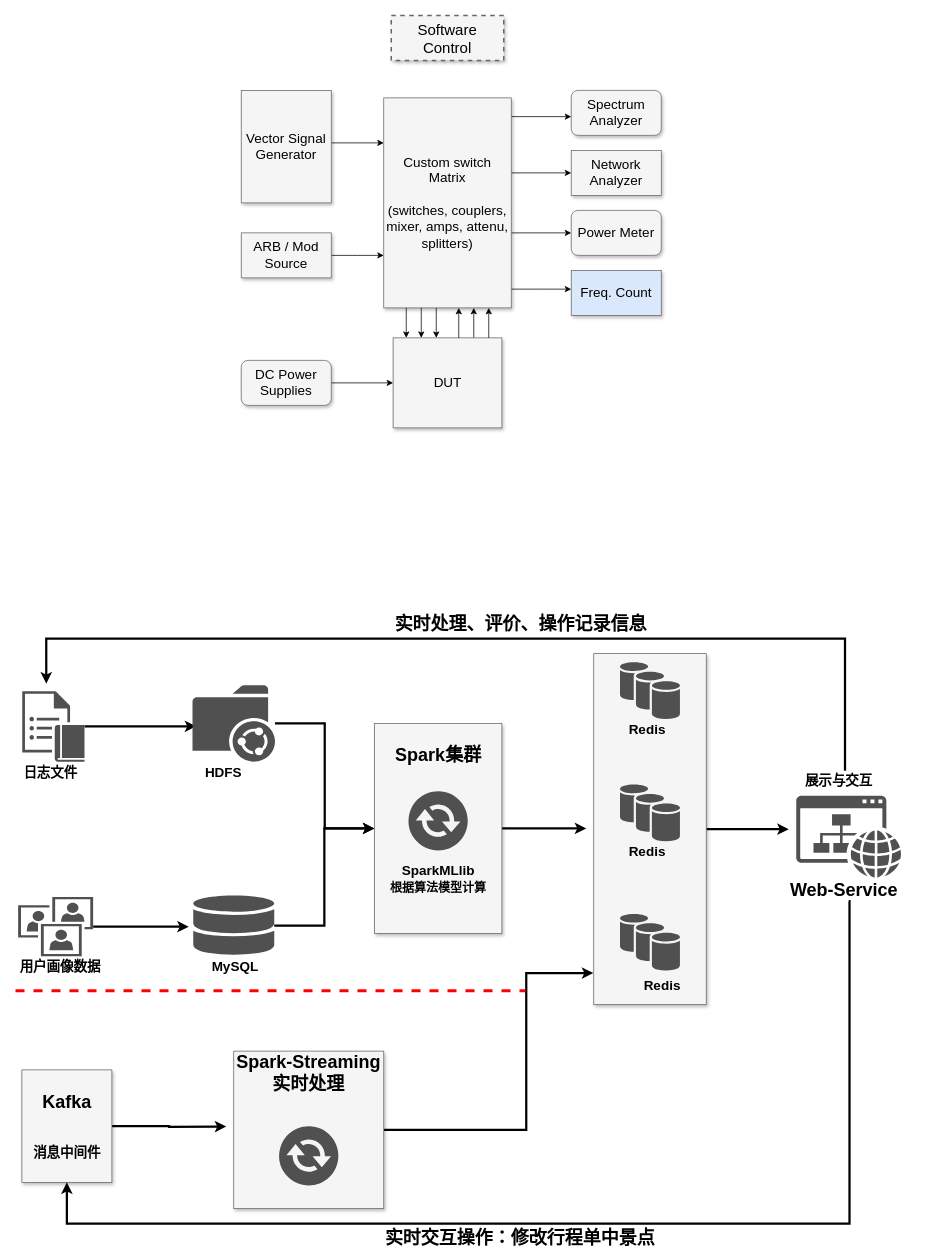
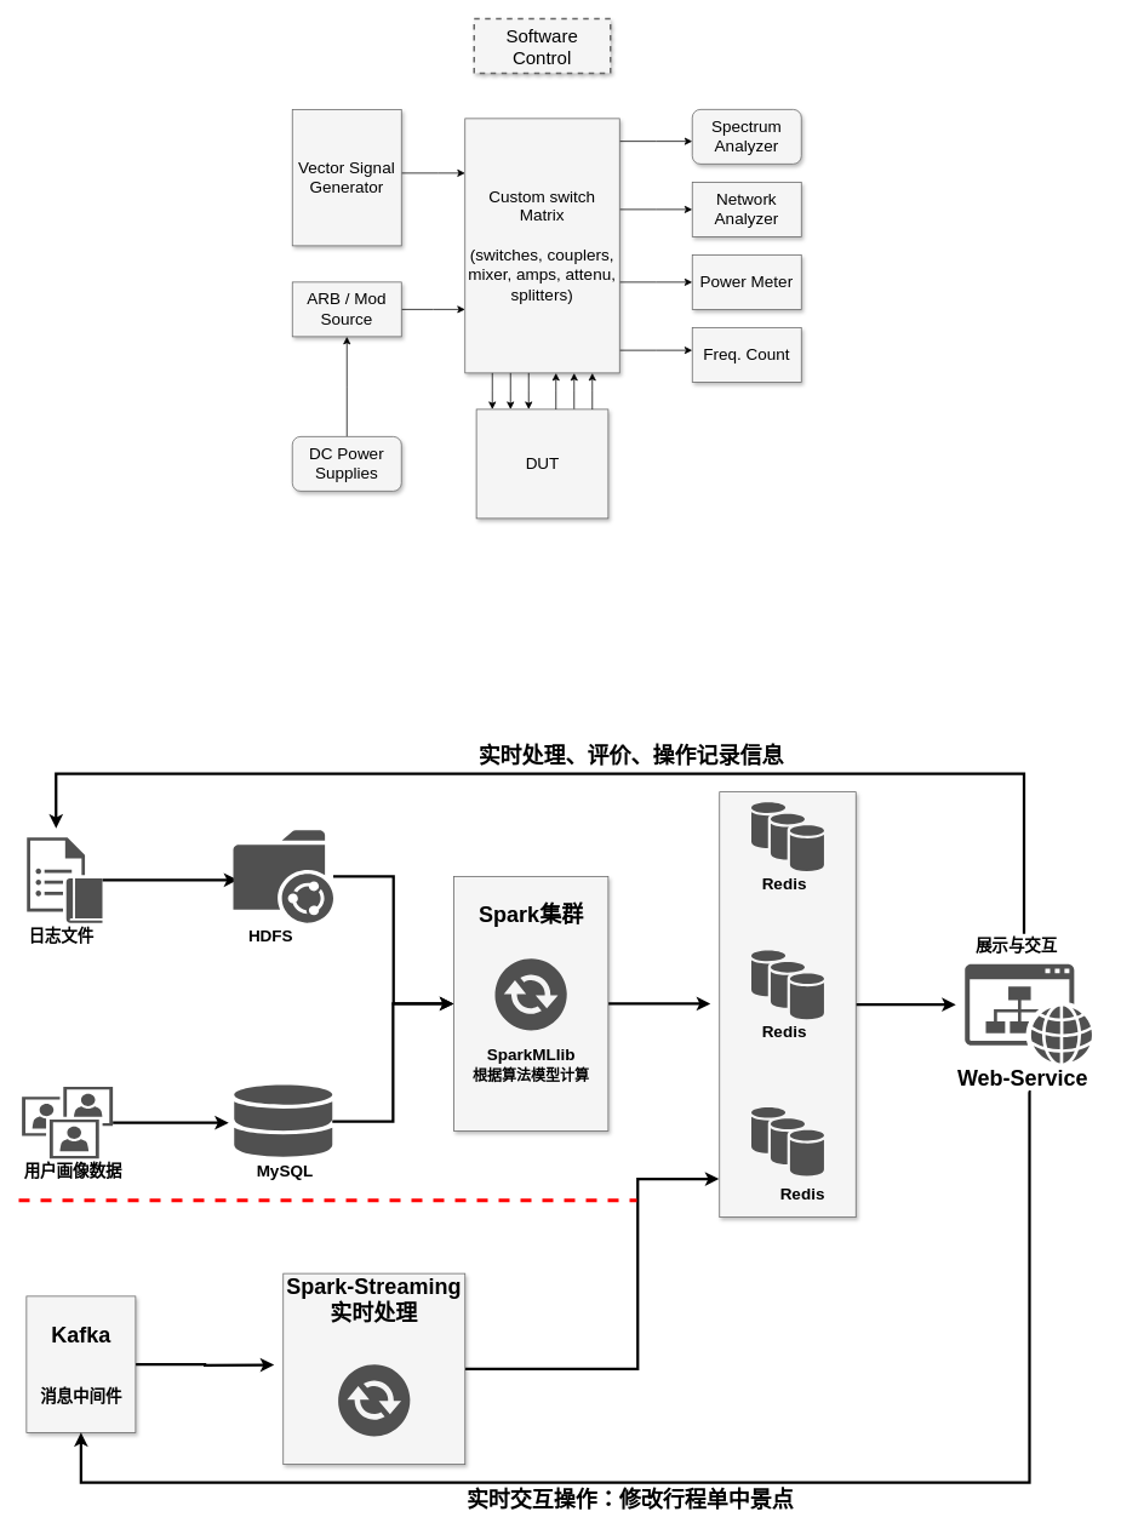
  <mxCell id="0" style=";html=1;" />
  <mxCell id="1" style=";html=1;" parent="0" />
  <mxCell id="2" style="edgeStyle=orthogonalEdgeStyle;rounded=0;orthogonalLoop=1;jettySize=auto;html=1;exitX=1;exitY=0.5;exitDx=0;exitDy=0;strokeWidth=3;" edge="1" parent="1" source="51"><mxGeometry relative="1" as="geometry"><mxPoint x="1051" y="1105" as="targetPoint" /></mxGeometry></mxCell>
  <mxCell id="3" value="Software Control" style="whiteSpace=wrap;html=1;shadow=1;fontSize=20;fillColor=#f5f5f5;strokeColor=#666666;strokeWidth=2;dashed=1;" parent="1" vertex="1"><mxGeometry x="521" y="20" width="150" height="60" as="geometry" /></mxCell>
  <mxCell id="4" style="edgeStyle=elbowEdgeStyle;rounded=0;html=1;startArrow=none;startFill=0;jettySize=auto;orthogonalLoop=1;fontSize=18;elbow=vertical;" parent="1" source="9" target="10" edge="1"><mxGeometry relative="1" as="geometry" /></mxCell>
  <mxCell id="5" style="edgeStyle=elbowEdgeStyle;rounded=0;html=1;startArrow=none;startFill=0;jettySize=auto;orthogonalLoop=1;fontSize=18;elbow=vertical;" parent="1" source="9" target="11" edge="1"><mxGeometry relative="1" as="geometry" /></mxCell>
  <mxCell id="6" style="edgeStyle=elbowEdgeStyle;rounded=0;html=1;startArrow=none;startFill=0;jettySize=auto;orthogonalLoop=1;fontSize=18;elbow=vertical;" parent="1" source="9" target="12" edge="1"><mxGeometry relative="1" as="geometry" /></mxCell>
  <mxCell id="7" style="edgeStyle=elbowEdgeStyle;rounded=0;html=1;startArrow=none;startFill=0;jettySize=auto;orthogonalLoop=1;fontSize=18;elbow=vertical;" parent="1" source="9" target="13" edge="1"><mxGeometry relative="1" as="geometry" /></mxCell>
  <mxCell id="8" style="edgeStyle=elbowEdgeStyle;rounded=0;html=1;startArrow=none;startFill=0;jettySize=auto;orthogonalLoop=1;fontSize=18;" parent="1" source="18" target="9" edge="1"><mxGeometry relative="1" as="geometry"><Array as="points"><mxPoint x="631" y="430" /></Array></mxGeometry></mxCell>
  <mxCell id="9" value="Custom switch Matrix&lt;div&gt;&lt;br&gt;&lt;/div&gt;&lt;div&gt;(switches, couplers, mixer, amps, attenu, splitters)&lt;/div&gt;" style="whiteSpace=wrap;html=1;shadow=1;fontSize=18;fillColor=#f5f5f5;strokeColor=#666666;" parent="1" vertex="1"><mxGeometry x="511" y="130" width="170" height="280" as="geometry" /></mxCell>
  <mxCell id="10" value="Spectrum Analyzer" style="whiteSpace=wrap;html=1;shadow=1;fontSize=18;fillColor=#f5f5f5;strokeColor=#666666;rounded=1;" parent="1" vertex="1"><mxGeometry x="761" y="120" width="120" height="60" as="geometry" /></mxCell>
  <mxCell id="11" value="Network Analyzer" style="whiteSpace=wrap;html=1;shadow=1;fontSize=18;fillColor=#f5f5f5;strokeColor=#666666;" parent="1" vertex="1"><mxGeometry x="761" y="200" width="120" height="60" as="geometry" /></mxCell>
- <mxCell id="12" value="Power Meter" style="whiteSpace=wrap;html=1;shadow=1;fontSize=18;fillColor=#f5f5f5;strokeColor=#666666;rounded=1;" parent="1" vertex="1"><mxGeometry x="761" y="280" width="120" height="60" as="geometry" /></mxCell>
- <mxCell id="13" value="Freq. Count" style="whiteSpace=wrap;html=1;shadow=1;fontSize=18;fillColor=#dae8fc;strokeColor=#666666;" parent="1" vertex="1"><mxGeometry x="761" y="360" width="120" height="60" as="geometry" /></mxCell>
+ <mxCell id="12" value="Power Meter" style="whiteSpace=wrap;html=1;shadow=1;fontSize=18;fillColor=#f5f5f5;strokeColor=#666666;" parent="1" vertex="1"><mxGeometry x="761" y="280" width="120" height="60" as="geometry" /></mxCell>
+ <mxCell id="13" value="Freq. Count" style="whiteSpace=wrap;html=1;shadow=1;fontSize=18;fillColor=#f5f5f5;strokeColor=#666666;" parent="1" vertex="1"><mxGeometry x="761" y="360" width="120" height="60" as="geometry" /></mxCell>
  <mxCell id="14" style="edgeStyle=elbowEdgeStyle;rounded=0;html=1;startArrow=none;startFill=0;jettySize=auto;orthogonalLoop=1;fontSize=18;elbow=vertical;" parent="1" source="15" target="9" edge="1"><mxGeometry relative="1" as="geometry"><Array as="points"><mxPoint x="481" y="190" /></Array></mxGeometry></mxCell>
  <mxCell id="15" value="Vector Signal Generator" style="whiteSpace=wrap;html=1;shadow=1;fontSize=18;fillColor=#f5f5f5;strokeColor=#666666;" parent="1" vertex="1"><mxGeometry x="321" y="120" width="120" height="150" as="geometry" /></mxCell>
  <mxCell id="16" style="edgeStyle=elbowEdgeStyle;rounded=0;html=1;startArrow=none;startFill=0;jettySize=auto;orthogonalLoop=1;fontSize=18;elbow=vertical;" parent="1" source="17" target="9" edge="1"><mxGeometry relative="1" as="geometry" /></mxCell>
  <mxCell id="17" value="ARB / Mod Source" style="whiteSpace=wrap;html=1;shadow=1;fontSize=18;fillColor=#f5f5f5;strokeColor=#666666;" parent="1" vertex="1"><mxGeometry x="321" y="310" width="120" height="60" as="geometry" /></mxCell>
  <mxCell id="18" value="DUT" style="whiteSpace=wrap;html=1;shadow=1;fontSize=18;fillColor=#f5f5f5;strokeColor=#666666;" parent="1" vertex="1"><mxGeometry x="523.5" y="450" width="145" height="120" as="geometry" /></mxCell>
- <mxCell id="19" style="edgeStyle=elbowEdgeStyle;rounded=0;html=1;startArrow=none;startFill=0;jettySize=auto;orthogonalLoop=1;fontSize=18;elbow=vertical;" parent="1" source="20" target="18" edge="1"><mxGeometry relative="1" as="geometry" /></mxCell>
+ <mxCell id="19" style="edgeStyle=elbowEdgeStyle;rounded=0;html=1;startArrow=none;startFill=0;jettySize=auto;orthogonalLoop=1;fontSize=18;elbow=vertical;" parent="1" source="20" target="17" edge="1"><mxGeometry relative="1" as="geometry" /></mxCell>
  <mxCell id="20" value="DC Power Supplies" style="whiteSpace=wrap;html=1;shadow=1;fontSize=18;fillColor=#f5f5f5;strokeColor=#666666;rounded=1;" parent="1" vertex="1"><mxGeometry x="321" y="480" width="120" height="60" as="geometry" /></mxCell>
  <mxCell id="21" style="edgeStyle=elbowEdgeStyle;rounded=0;html=1;startArrow=none;startFill=0;jettySize=auto;orthogonalLoop=1;fontSize=18;" parent="1" source="18" target="9" edge="1"><mxGeometry relative="1" as="geometry"><mxPoint x="661" y="460" as="sourcePoint" /><mxPoint x="661" y="420" as="targetPoint" /><Array as="points"><mxPoint x="651" y="430" /><mxPoint x="631" y="430" /></Array></mxGeometry></mxCell>
  <mxCell id="22" style="edgeStyle=elbowEdgeStyle;rounded=0;html=1;startArrow=none;startFill=0;jettySize=auto;orthogonalLoop=1;fontSize=18;" parent="1" edge="1"><mxGeometry relative="1" as="geometry"><mxPoint x="611" y="450" as="sourcePoint" /><mxPoint x="611" y="410" as="targetPoint" /><Array as="points"><mxPoint x="611" y="430" /><mxPoint x="611" y="430" /></Array></mxGeometry></mxCell>
  <mxCell id="23" style="edgeStyle=elbowEdgeStyle;rounded=0;html=1;startArrow=none;startFill=0;jettySize=auto;orthogonalLoop=1;fontSize=18;" parent="1" edge="1"><mxGeometry relative="1" as="geometry"><mxPoint x="581" y="410" as="sourcePoint" /><mxPoint x="581" y="450" as="targetPoint" /><Array as="points"><mxPoint x="581" y="430" /><mxPoint x="611" y="440" /></Array></mxGeometry></mxCell>
  <mxCell id="24" style="edgeStyle=elbowEdgeStyle;rounded=0;html=1;startArrow=none;startFill=0;jettySize=auto;orthogonalLoop=1;fontSize=18;" parent="1" edge="1"><mxGeometry relative="1" as="geometry"><mxPoint x="561" y="410" as="sourcePoint" /><mxPoint x="561" y="450" as="targetPoint" /><Array as="points"><mxPoint x="561" y="430" /><mxPoint x="591" y="440" /></Array></mxGeometry></mxCell>
  <mxCell id="25" style="edgeStyle=elbowEdgeStyle;rounded=0;html=1;startArrow=none;startFill=0;jettySize=auto;orthogonalLoop=1;fontSize=18;" parent="1" edge="1"><mxGeometry relative="1" as="geometry"><mxPoint x="541" y="410" as="sourcePoint" /><mxPoint x="541" y="450" as="targetPoint" /><Array as="points"><mxPoint x="541" y="430" /><mxPoint x="571" y="440" /></Array></mxGeometry></mxCell>
  <mxCell id="26" style="edgeStyle=orthogonalEdgeStyle;rounded=0;orthogonalLoop=1;jettySize=auto;html=1;entryX=0.045;entryY=0.539;entryDx=0;entryDy=0;entryPerimeter=0;strokeWidth=3;" edge="1" parent="1" source="27" target="30"><mxGeometry relative="1" as="geometry" /></mxCell>
  <mxCell id="27" value="" style="shadow=0;dashed=0;html=1;strokeColor=none;fillColor=#505050;labelPosition=center;verticalLabelPosition=bottom;verticalAlign=top;outlineConnect=0;align=center;shape=mxgraph.office.communications.journaling_rule;" vertex="1" parent="1"><mxGeometry x="29" y="921" width="83" height="94" as="geometry" /></mxCell>
  <mxCell id="28" value="&lt;font style=&quot;font-size: 18px&quot;&gt;&lt;b&gt;日志文件&lt;/b&gt;&lt;/font&gt;" style="text;html=1;resizable=0;points=[];autosize=1;align=left;verticalAlign=top;spacingTop=-4;" vertex="1" parent="1"><mxGeometry x="28.5" y="1017" width="90" height="20" as="geometry" /></mxCell>
  <mxCell id="29" style="edgeStyle=orthogonalEdgeStyle;rounded=0;orthogonalLoop=1;jettySize=auto;html=1;entryX=0;entryY=0.5;entryDx=0;entryDy=0;strokeWidth=3;" edge="1" parent="1" source="30" target="33"><mxGeometry relative="1" as="geometry" /></mxCell>
  <mxCell id="30" value="" style="shadow=0;dashed=0;html=1;strokeColor=none;fillColor=#505050;labelPosition=center;verticalLabelPosition=bottom;verticalAlign=top;outlineConnect=0;align=center;shape=mxgraph.office.concepts.folder_shared;" vertex="1" parent="1"><mxGeometry x="256" y="913" width="110" height="102" as="geometry" /></mxCell>
  <mxCell id="31" value="&lt;font style=&quot;font-size: 18px&quot;&gt;&lt;b&gt;HDFS&lt;/b&gt;&lt;/font&gt;" style="text;html=1;resizable=0;points=[];autosize=1;align=left;verticalAlign=top;spacingTop=-4;" vertex="1" parent="1"><mxGeometry x="271" y="1017" width="60" height="20" as="geometry" /></mxCell>
  <mxCell id="32" style="edgeStyle=orthogonalEdgeStyle;rounded=0;orthogonalLoop=1;jettySize=auto;html=1;strokeWidth=3;" edge="1" parent="1" source="33"><mxGeometry relative="1" as="geometry"><mxPoint x="781" y="1104" as="targetPoint" /></mxGeometry></mxCell>
  <mxCell id="33" value="&lt;div style=&quot;text-align: center&quot;&gt;&lt;span&gt;&lt;b&gt;&lt;font style=&quot;font-size: 24px&quot;&gt;Spark集群&lt;/font&gt;&lt;/b&gt;&lt;/span&gt;&lt;br&gt;&lt;/div&gt;&lt;div style=&quot;text-align: center&quot;&gt;&lt;br&gt;&lt;/div&gt;&lt;div style=&quot;text-align: center&quot;&gt;&lt;br&gt;&lt;/div&gt;&lt;div style=&quot;text-align: center&quot;&gt;&lt;br&gt;&lt;/div&gt;&lt;div style=&quot;text-align: center&quot;&gt;&lt;br&gt;&lt;/div&gt;&lt;div style=&quot;text-align: center&quot;&gt;&lt;br&gt;&lt;/div&gt;&lt;div style=&quot;text-align: center&quot;&gt;&lt;br&gt;&lt;/div&gt;&lt;div style=&quot;text-align: center&quot;&gt;&lt;b&gt;&lt;font style=&quot;font-size: 18px&quot;&gt;SparkMLlib&lt;/font&gt;&lt;/b&gt;&lt;/div&gt;&lt;div style=&quot;text-align: center&quot;&gt;&lt;b&gt;&lt;font size=&quot;3&quot;&gt;根据算法模型计算&lt;/font&gt;&lt;/b&gt;&lt;/div&gt;&lt;div style=&quot;text-align: center&quot;&gt;&lt;br&gt;&lt;/div&gt;" style="whiteSpace=wrap;html=1;shadow=1;fontSize=18;fillColor=#f5f5f5;strokeColor=#666666;" vertex="1" parent="1"><mxGeometry x="498.5" y="964" width="170" height="280" as="geometry" /></mxCell>
  <mxCell id="34" value="" style="shadow=0;dashed=0;html=1;strokeColor=none;fillColor=#505050;labelPosition=center;verticalLabelPosition=bottom;verticalAlign=top;outlineConnect=0;align=center;shape=mxgraph.office.communications.exchange_active_sync;" vertex="1" parent="1"><mxGeometry x="544" y="1054.5" width="79" height="79" as="geometry" /></mxCell>
  <mxCell id="35" style="edgeStyle=orthogonalEdgeStyle;rounded=0;orthogonalLoop=1;jettySize=auto;html=1;entryX=0;entryY=0.5;entryDx=0;entryDy=0;strokeWidth=3;" edge="1" parent="1" source="36" target="33"><mxGeometry relative="1" as="geometry" /></mxCell>
  <mxCell id="36" value="" style="shadow=0;dashed=0;html=1;strokeColor=none;fillColor=#505050;labelPosition=center;verticalLabelPosition=bottom;verticalAlign=top;outlineConnect=0;align=center;shape=mxgraph.office.databases.database_mini_2;" vertex="1" parent="1"><mxGeometry x="257" y="1193.5" width="108" height="80" as="geometry" /></mxCell>
  <mxCell id="37" value="&lt;b&gt;&lt;font style=&quot;font-size: 18px&quot;&gt;MySQL&lt;/font&gt;&lt;/b&gt;" style="text;html=1;resizable=0;points=[];autosize=1;align=left;verticalAlign=top;spacingTop=-4;" vertex="1" parent="1"><mxGeometry x="280" y="1274.5" width="80" height="20" as="geometry" /></mxCell>
  <mxCell id="38" style="edgeStyle=orthogonalEdgeStyle;rounded=0;orthogonalLoop=1;jettySize=auto;html=1;strokeWidth=3;" edge="1" parent="1" source="39"><mxGeometry relative="1" as="geometry"><mxPoint x="251" y="1235" as="targetPoint" /></mxGeometry></mxCell>
  <mxCell id="39" value="" style="shadow=0;dashed=0;html=1;strokeColor=none;fillColor=#505050;labelPosition=center;verticalLabelPosition=bottom;verticalAlign=top;outlineConnect=0;align=center;shape=mxgraph.office.users.user_accounts;" vertex="1" parent="1"><mxGeometry x="23.5" y="1195.5" width="100" height="79" as="geometry" /></mxCell>
  <mxCell id="40" value="&lt;b&gt;&lt;font style=&quot;font-size: 18px&quot;&gt;用户画像数据&lt;/font&gt;&lt;/b&gt;" style="text;html=1;resizable=0;points=[];autosize=1;align=left;verticalAlign=top;spacingTop=-4;" vertex="1" parent="1"><mxGeometry x="23.5" y="1274.5" width="120" height="20" as="geometry" /></mxCell>
  <mxCell id="41" style="edgeStyle=orthogonalEdgeStyle;rounded=0;orthogonalLoop=1;jettySize=auto;html=1;entryX=-0.004;entryY=0.91;entryDx=0;entryDy=0;entryPerimeter=0;strokeWidth=3;" edge="1" parent="1" source="42" target="51"><mxGeometry relative="1" as="geometry"><Array as="points"><mxPoint x="701" y="1506" /><mxPoint x="701" y="1297" /></Array></mxGeometry></mxCell>
  <mxCell id="42" value="&lt;div style=&quot;text-align: center&quot;&gt;&lt;span&gt;&lt;b&gt;&lt;font style=&quot;font-size: 24px&quot;&gt;Spark-&lt;/font&gt;&lt;/b&gt;&lt;/span&gt;&lt;b&gt;&lt;font style=&quot;font-size: 24px&quot;&gt;Streaming&lt;/font&gt;&lt;/b&gt;&lt;/div&gt;&lt;div style=&quot;text-align: center&quot;&gt;&lt;span&gt;&lt;b&gt;&lt;font style=&quot;font-size: 24px&quot;&gt;实时处理&lt;/font&gt;&lt;/b&gt;&lt;/span&gt;&lt;/div&gt;&lt;div style=&quot;text-align: center&quot;&gt;&lt;br&gt;&lt;/div&gt;&lt;div style=&quot;text-align: center&quot;&gt;&lt;br&gt;&lt;/div&gt;&lt;div style=&quot;text-align: center&quot;&gt;&lt;br&gt;&lt;/div&gt;&lt;div style=&quot;text-align: center&quot;&gt;&lt;br&gt;&lt;/div&gt;&lt;div style=&quot;text-align: center&quot;&gt;&lt;br&gt;&lt;/div&gt;&lt;div style=&quot;text-align: center&quot;&gt;&lt;br&gt;&lt;/div&gt;&lt;div style=&quot;text-align: center&quot;&gt;&lt;br&gt;&lt;/div&gt;" style="whiteSpace=wrap;html=1;shadow=1;fontSize=18;fillColor=#f5f5f5;strokeColor=#666666;" vertex="1" parent="1"><mxGeometry x="311" y="1401" width="200" height="210" as="geometry" /></mxCell>
  <mxCell id="43" value="" style="shadow=0;dashed=0;html=1;strokeColor=none;fillColor=#505050;labelPosition=center;verticalLabelPosition=bottom;verticalAlign=top;outlineConnect=0;align=center;shape=mxgraph.office.communications.exchange_active_sync;" vertex="1" parent="1"><mxGeometry x="371.5" y="1501" width="79" height="79" as="geometry" /></mxCell>
  <mxCell id="44" style="edgeStyle=orthogonalEdgeStyle;rounded=0;orthogonalLoop=1;jettySize=auto;html=1;exitX=1;exitY=0.5;exitDx=0;exitDy=0;strokeWidth=3;" edge="1" parent="1" source="45"><mxGeometry relative="1" as="geometry"><mxPoint x="301" y="1501.588" as="targetPoint" /></mxGeometry></mxCell>
  <mxCell id="45" value="&lt;font style=&quot;font-size: 24px&quot;&gt;&lt;b&gt;Kafka&lt;/b&gt;&lt;/font&gt;&lt;br&gt;&lt;br&gt;&lt;br&gt;&lt;b&gt;消息中间件&lt;/b&gt;&lt;br&gt;" style="whiteSpace=wrap;html=1;shadow=1;fontSize=18;fillColor=#f5f5f5;strokeColor=#666666;" vertex="1" parent="1"><mxGeometry x="28.5" y="1426" width="120" height="150" as="geometry" /></mxCell>
  <mxCell id="46" value="" style="group" vertex="1" connectable="0" parent="1"><mxGeometry x="1051" y="1027" width="160" height="162.5" as="geometry" /></mxCell>
  <mxCell id="47" value="" style="shadow=0;dashed=0;html=1;strokeColor=none;fillColor=#505050;labelPosition=center;verticalLabelPosition=bottom;verticalAlign=top;outlineConnect=0;align=center;shape=mxgraph.office.sites.website;" vertex="1" parent="46"><mxGeometry x="10" y="33.5" width="140" height="109" as="geometry" /></mxCell>
  <mxCell id="48" value="&lt;b&gt;&lt;font style=&quot;font-size: 24px&quot;&gt;Web-Service&lt;/font&gt;&lt;/b&gt;" style="text;html=1;resizable=0;points=[];autosize=1;align=left;verticalAlign=top;spacingTop=-4;" vertex="1" parent="46"><mxGeometry y="142.5" width="160" height="20" as="geometry" /></mxCell>
  <mxCell id="49" value="&lt;div style=&quot;text-align: center&quot;&gt;&lt;b style=&quot;font-size: 18px&quot;&gt;展示&lt;/b&gt;&lt;b style=&quot;font-size: 18px&quot;&gt;与交互&lt;/b&gt;&lt;/div&gt;" style="text;html=1;resizable=0;points=[];autosize=1;align=left;verticalAlign=top;spacingTop=-4;" vertex="1" parent="46"><mxGeometry x="20" width="110" height="20" as="geometry" /></mxCell>
  <mxCell id="50" value="" style="group" vertex="1" connectable="0" parent="1"><mxGeometry x="791" y="871" width="150" height="468" as="geometry" /></mxCell>
  <mxCell id="51" value="" style="whiteSpace=wrap;html=1;shadow=1;fontSize=18;fillColor=#f5f5f5;strokeColor=#666666;" vertex="1" parent="50"><mxGeometry width="150" height="468" as="geometry" /></mxCell>
  <mxCell id="52" value="" style="shadow=0;dashed=0;html=1;strokeColor=none;fillColor=#505050;labelPosition=center;verticalLabelPosition=bottom;verticalAlign=top;outlineConnect=0;align=center;shape=mxgraph.office.databases.database_availability_group;" vertex="1" parent="50"><mxGeometry x="35" y="11.5" width="80" height="76" as="geometry" /></mxCell>
  <mxCell id="53" value="&lt;b&gt;&lt;font style=&quot;font-size: 18px&quot;&gt;Redis&lt;/font&gt;&lt;/b&gt;" style="text;html=1;resizable=0;points=[];autosize=1;align=left;verticalAlign=top;spacingTop=-4;" vertex="1" parent="50"><mxGeometry x="45" y="87.5" width="60" height="20" as="geometry" /></mxCell>
  <mxCell id="54" value="" style="shadow=0;dashed=0;html=1;strokeColor=none;fillColor=#505050;labelPosition=center;verticalLabelPosition=bottom;verticalAlign=top;outlineConnect=0;align=center;shape=mxgraph.office.databases.database_availability_group;" vertex="1" parent="50"><mxGeometry x="35" y="174.5" width="80" height="76" as="geometry" /></mxCell>
  <mxCell id="55" value="&lt;b&gt;&lt;font style=&quot;font-size: 18px&quot;&gt;Redis&lt;/font&gt;&lt;/b&gt;" style="text;html=1;resizable=0;points=[];autosize=1;align=left;verticalAlign=top;spacingTop=-4;" vertex="1" parent="50"><mxGeometry x="45" y="250.5" width="60" height="20" as="geometry" /></mxCell>
  <mxCell id="56" value="" style="shadow=0;dashed=0;html=1;strokeColor=none;fillColor=#505050;labelPosition=center;verticalLabelPosition=bottom;verticalAlign=top;outlineConnect=0;align=center;shape=mxgraph.office.databases.database_availability_group;" vertex="1" parent="50"><mxGeometry x="35" y="347" width="80" height="76" as="geometry" /></mxCell>
  <mxCell id="57" value="&lt;b&gt;&lt;font style=&quot;font-size: 18px&quot;&gt;Redis&lt;/font&gt;&lt;/b&gt;" style="text;html=1;resizable=0;points=[];autosize=1;align=left;verticalAlign=top;spacingTop=-4;" vertex="1" parent="50"><mxGeometry x="65" y="430" width="60" height="20" as="geometry" /></mxCell>
  <mxCell id="58" style="edgeStyle=orthogonalEdgeStyle;rounded=0;orthogonalLoop=1;jettySize=auto;html=1;strokeWidth=3;entryX=0.5;entryY=1;entryDx=0;entryDy=0;" edge="1" parent="1" target="45"><mxGeometry relative="1" as="geometry"><mxPoint x="91" y="1691" as="targetPoint" /><mxPoint x="1131" y="1201" as="sourcePoint" /><Array as="points"><mxPoint x="1132" y="1631" /><mxPoint x="88" y="1631" /></Array></mxGeometry></mxCell>
  <mxCell id="59" style="edgeStyle=orthogonalEdgeStyle;rounded=0;orthogonalLoop=1;jettySize=auto;html=1;strokeWidth=3;" edge="1" parent="1" source="49"><mxGeometry relative="1" as="geometry"><mxPoint x="61" y="911" as="targetPoint" /><Array as="points"><mxPoint x="1126" y="851" /><mxPoint x="61" y="851" /></Array></mxGeometry></mxCell>
  <mxCell id="60" value="&lt;font style=&quot;font-size: 24px&quot;&gt;&lt;b&gt;实时交互操作：修改行程单中景点&lt;/b&gt;&lt;/font&gt;" style="text;html=1;resizable=0;points=[];autosize=1;align=left;verticalAlign=top;spacingTop=-4;" vertex="1" parent="1"><mxGeometry x="511" y="1634" width="380" height="20" as="geometry" /></mxCell>
  <mxCell id="61" value="&lt;font style=&quot;font-size: 24px&quot;&gt;&lt;b&gt;实时处理、评价、操作记录信息&lt;/b&gt;&lt;/font&gt;" style="text;html=1;" vertex="1" parent="1"><mxGeometry x="523.5" y="811" width="210" height="30" as="geometry" /></mxCell>
  <mxCell id="62" value="" style="endArrow=none;dashed=1;html=1;strokeWidth=4;strokeColor=#FF0000;" edge="1" parent="1"><mxGeometry width="50" height="50" relative="1" as="geometry"><mxPoint x="20" y="1320.5" as="sourcePoint" /><mxPoint x="700" y="1320.5" as="targetPoint" /></mxGeometry></mxCell>
